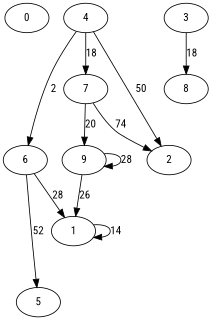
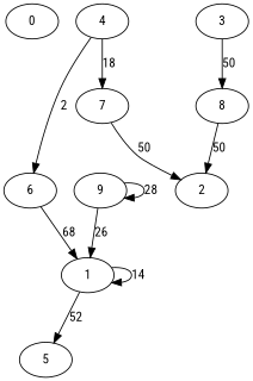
  digraph {
    fontname="Roboto Condensed"
    rankdir=TB
    ranksep=equally
    node [fontname="Roboto Condensed"]
    edge [fontname="Roboto Condensed"]
    0
    1
    5
    2
    3
    8
    4
    6
    7
    9
    subgraph sub_1 {
      rank=same
      0
    }
    subgraph sub_2 {
      rank=same
      1
    }
    subgraph sub_3 {
      rank=same
      5
    }
    subgraph sub_4 {
      rank=same
      2
    }
    subgraph sub_5 {
      rank=same
      3
    }
    subgraph sub_6 {
      rank=same
      8
    }
    subgraph sub_7 {
      rank=same
      4
    }
    subgraph sub_8 {
      rank=same
      6
    }
    subgraph sub_9 {
      rank=same
    }
    subgraph sub_10 {
      rank=same
      7
    }
    subgraph sub_11 {
      rank=same
      9
    }
    subgraph sub_12 {
      rank=same
    }
    1 -> 1 [label=14]
-   6 -> 5 [label=52]
-   3 -> 8 [label=18]
-   4 -> 2 [label=50]
+   1 -> 5 [label=52]
+   3 -> 8 [label=50]
+   8 -> 2 [label=50]
    4 -> 6 [label=2]
    4 -> 7 [label=18]
-   6 -> 1 [label=28]
-   7 -> 2 [label=74]
-   7 -> 9 [label=20]
+   6 -> 1 [label=68]
+   7 -> 2 [label=50]
    9 -> 1 [label=26]
    9 -> 9 [label=28]
  }
